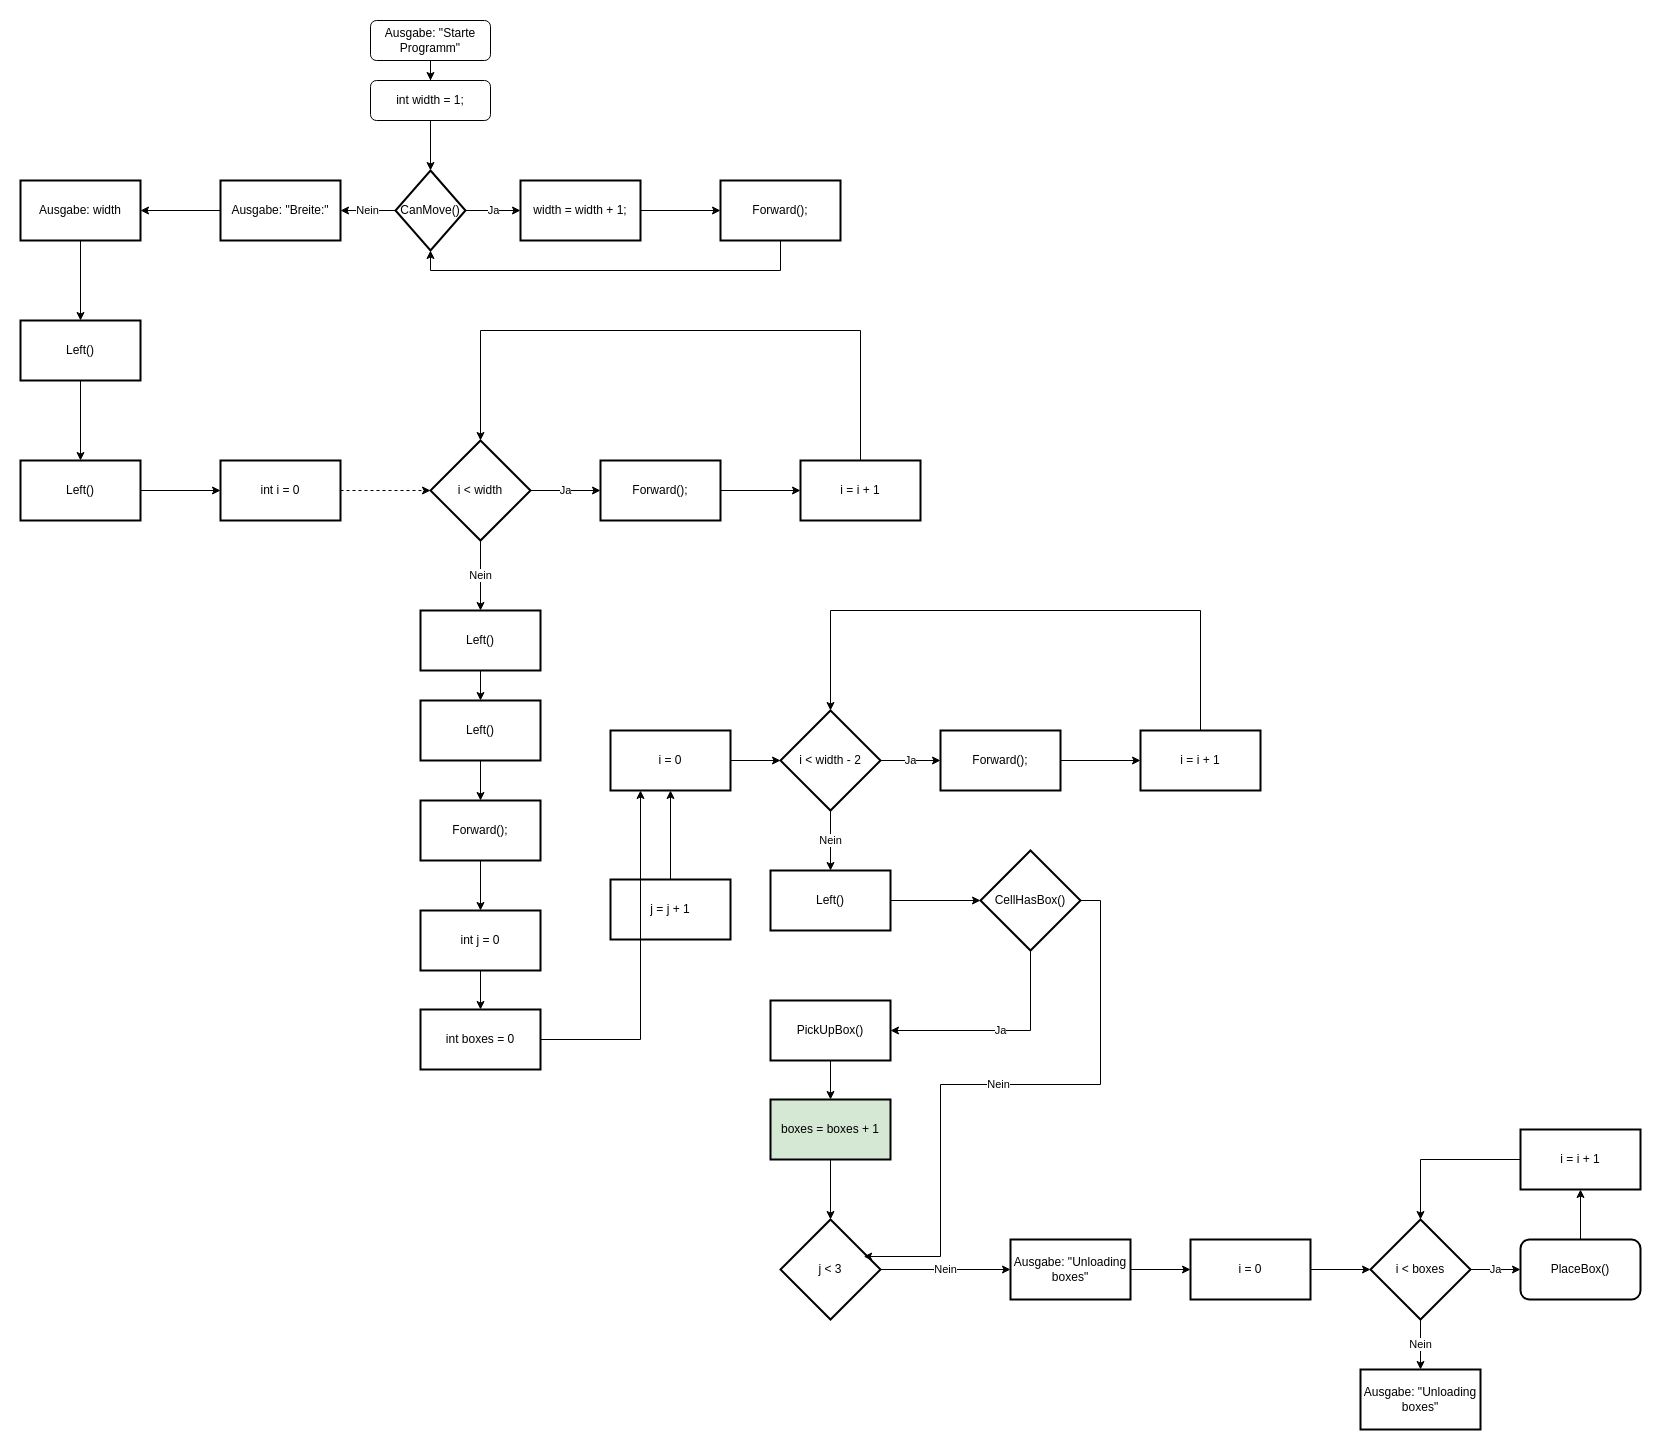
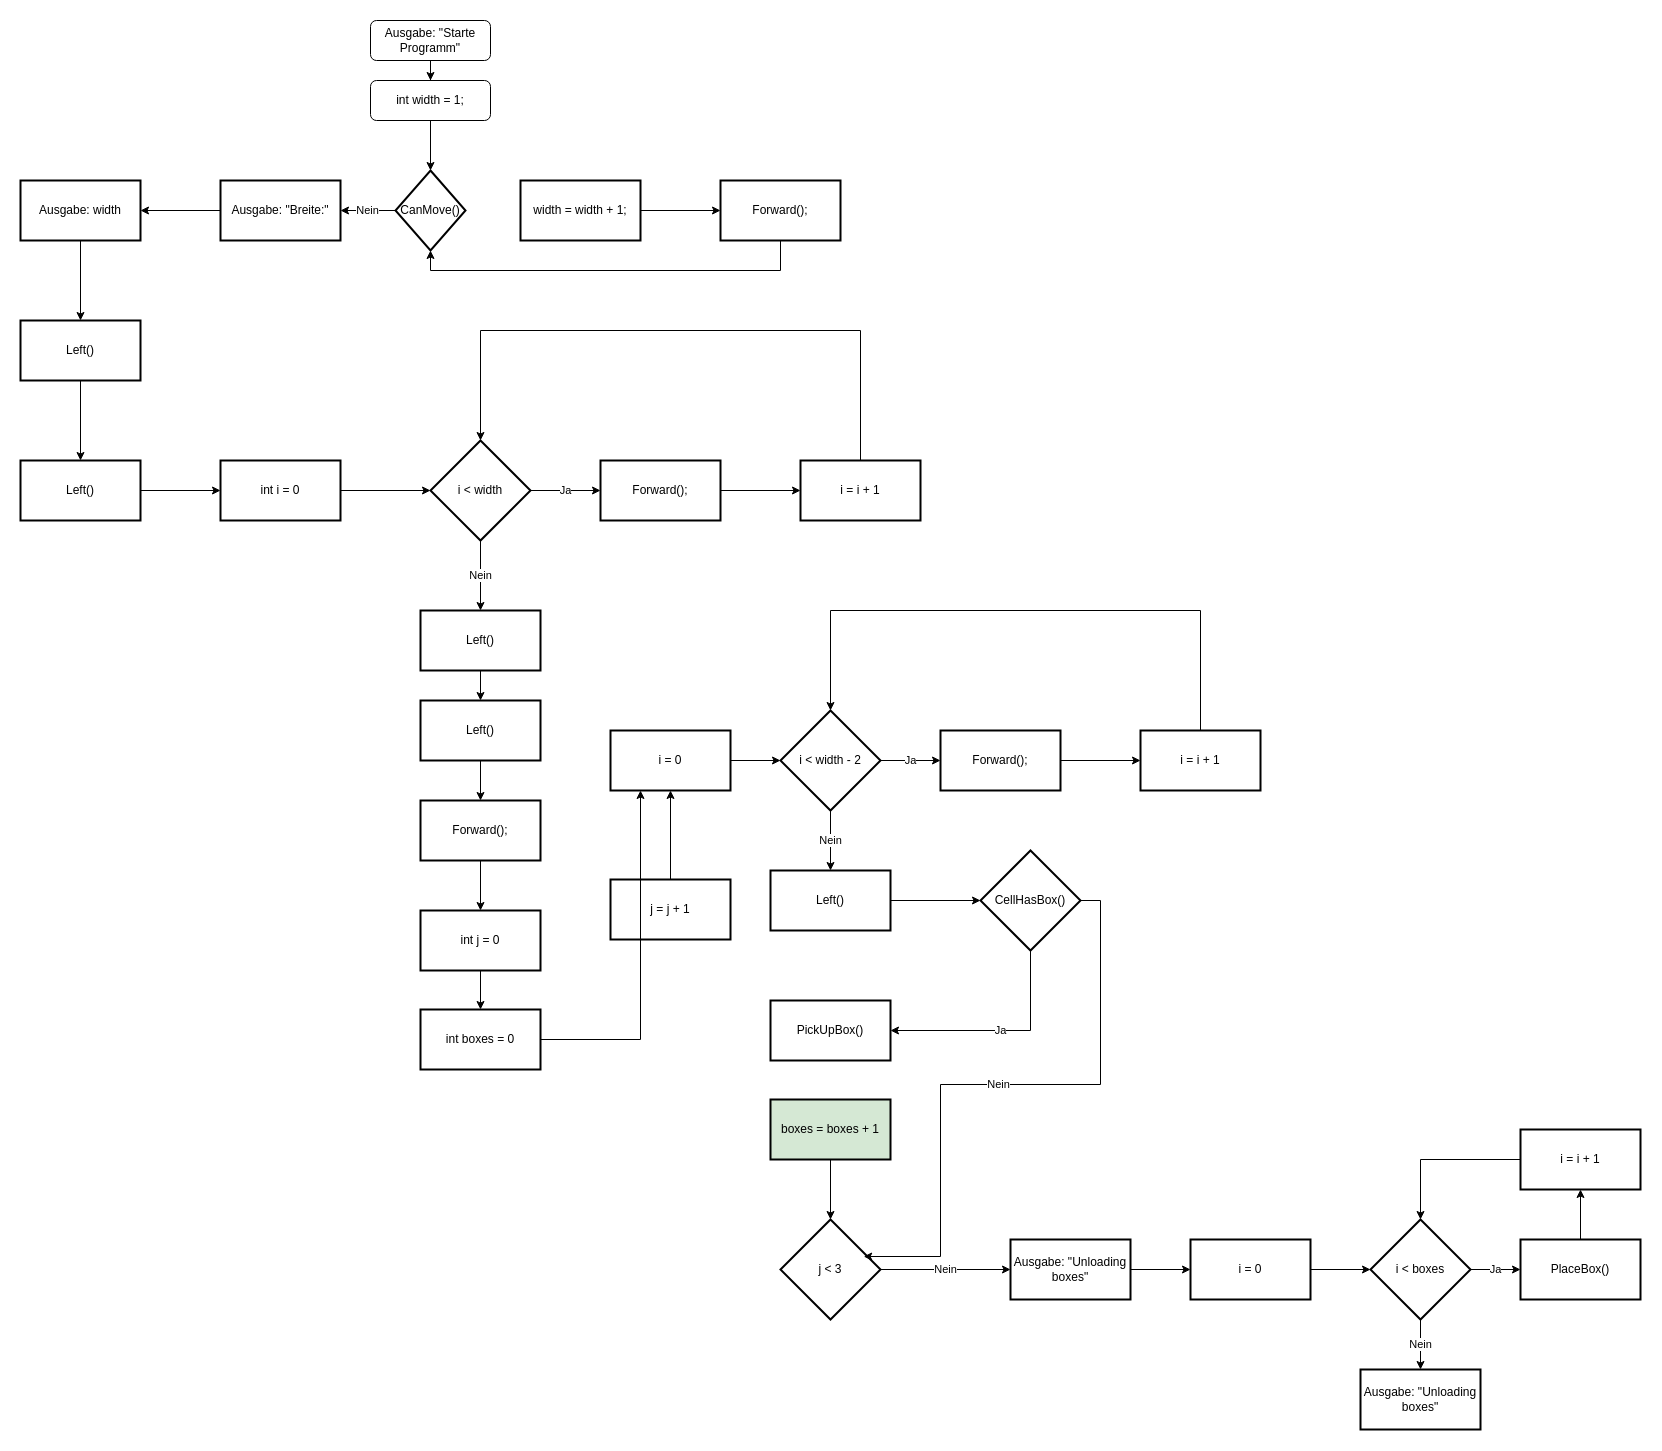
  <mxCell id="0" />
  <mxCell id="1" parent="0" />
  <mxCell id="2" value="" style="edgeStyle=orthogonalEdgeStyle;rounded=0;orthogonalLoop=1;jettySize=auto;html=1;" parent="1" source="3" target="8" edge="1"><mxGeometry relative="1" as="geometry" /></mxCell>
  <mxCell id="3" value="Ausgabe: &quot;Starte Programm&quot;" style="rounded=1;whiteSpace=wrap;html=1;fontSize=12;glass=0;strokeWidth=1;shadow=0;" parent="1" vertex="1"><mxGeometry x="370" y="20" width="120" height="40" as="geometry" /></mxCell>
- <mxCell id="4" value="Ja" style="edgeStyle=orthogonalEdgeStyle;rounded=0;orthogonalLoop=1;jettySize=auto;html=1;exitX=1;exitY=0.5;exitDx=0;exitDy=0;entryX=0;entryY=0.5;entryDx=0;entryDy=0;" edge="1" parent="1" source="6" target="10"><mxGeometry relative="1" as="geometry" /></mxCell>
  <mxCell id="5" value="Nein" style="edgeStyle=orthogonalEdgeStyle;rounded=0;orthogonalLoop=1;jettySize=auto;html=1;exitX=0;exitY=0.5;exitDx=0;exitDy=0;" edge="1" parent="1" source="6" target="12"><mxGeometry relative="1" as="geometry" /></mxCell>
  <mxCell id="6" value="CanMove()" style="strokeWidth=2;html=1;shape=rhombus;whiteSpace=wrap;" parent="1" vertex="1"><mxGeometry x="395" y="170" width="70" height="80" as="geometry" /></mxCell>
  <mxCell id="7" value="" style="edgeStyle=orthogonalEdgeStyle;rounded=0;orthogonalLoop=1;jettySize=auto;html=1;" parent="1" source="8" target="6" edge="1"><mxGeometry relative="1" as="geometry" /></mxCell>
  <mxCell id="8" value="int width = 1;" style="rounded=1;whiteSpace=wrap;html=1;fontSize=12;glass=0;strokeWidth=1;shadow=0;" parent="1" vertex="1"><mxGeometry x="370" y="80" width="120" height="40" as="geometry" /></mxCell>
  <mxCell id="9" value="" style="edgeStyle=orthogonalEdgeStyle;rounded=0;orthogonalLoop=1;jettySize=auto;html=1;" edge="1" parent="1" source="10" target="16"><mxGeometry relative="1" as="geometry" /></mxCell>
  <mxCell id="10" value="width = width + 1;" style="whiteSpace=wrap;html=1;strokeWidth=2;" parent="1" vertex="1"><mxGeometry x="520" y="180" width="120" height="60" as="geometry" /></mxCell>
  <mxCell id="11" value="" style="edgeStyle=orthogonalEdgeStyle;rounded=0;orthogonalLoop=1;jettySize=auto;html=1;" parent="1" source="12" target="14" edge="1"><mxGeometry relative="1" as="geometry" /></mxCell>
  <mxCell id="12" value="Ausgabe: &quot;Breite:&quot;" style="whiteSpace=wrap;html=1;strokeWidth=2;" parent="1" vertex="1"><mxGeometry x="220" y="180" width="120" height="60" as="geometry" /></mxCell>
  <mxCell id="13" value="" style="edgeStyle=orthogonalEdgeStyle;rounded=0;orthogonalLoop=1;jettySize=auto;html=1;" edge="1" parent="1" source="14" target="18"><mxGeometry relative="1" as="geometry" /></mxCell>
  <mxCell id="14" value="Ausgabe: width" style="whiteSpace=wrap;html=1;strokeWidth=2;" parent="1" vertex="1"><mxGeometry x="20" y="180" width="120" height="60" as="geometry" /></mxCell>
  <mxCell id="15" style="edgeStyle=orthogonalEdgeStyle;rounded=0;orthogonalLoop=1;jettySize=auto;html=1;entryX=0.5;entryY=1;entryDx=0;entryDy=0;" edge="1" parent="1" source="16" target="6"><mxGeometry relative="1" as="geometry"><Array as="points"><mxPoint x="780" y="270" /><mxPoint x="430" y="270" /></Array></mxGeometry></mxCell>
  <mxCell id="16" value="Forward();" style="whiteSpace=wrap;html=1;strokeWidth=2;" vertex="1" parent="1"><mxGeometry x="720" y="180" width="120" height="60" as="geometry" /></mxCell>
  <mxCell id="17" value="" style="edgeStyle=orthogonalEdgeStyle;rounded=0;orthogonalLoop=1;jettySize=auto;html=1;" edge="1" parent="1" source="18" target="20"><mxGeometry relative="1" as="geometry" /></mxCell>
  <mxCell id="18" value="Left()" style="whiteSpace=wrap;html=1;strokeWidth=2;" vertex="1" parent="1"><mxGeometry x="20" y="320" width="120" height="60" as="geometry" /></mxCell>
  <mxCell id="19" value="" style="edgeStyle=orthogonalEdgeStyle;rounded=0;orthogonalLoop=1;jettySize=auto;html=1;" edge="1" parent="1" source="20" target="22"><mxGeometry relative="1" as="geometry" /></mxCell>
  <mxCell id="20" value="Left()" style="whiteSpace=wrap;html=1;strokeWidth=2;" vertex="1" parent="1"><mxGeometry x="20" y="460" width="120" height="60" as="geometry" /></mxCell>
- <mxCell id="21" style="edgeStyle=orthogonalEdgeStyle;rounded=0;orthogonalLoop=1;jettySize=auto;html=1;exitX=1;exitY=0.5;exitDx=0;exitDy=0;dashed=1;" edge="1" parent="1" source="22" target="25"><mxGeometry relative="1" as="geometry" /></mxCell>
+ <mxCell id="21" style="edgeStyle=orthogonalEdgeStyle;rounded=0;orthogonalLoop=1;jettySize=auto;html=1;exitX=1;exitY=0.5;exitDx=0;exitDy=0;" edge="1" parent="1" source="22" target="25"><mxGeometry relative="1" as="geometry" /></mxCell>
  <mxCell id="22" value="int i = 0" style="whiteSpace=wrap;html=1;strokeWidth=2;" vertex="1" parent="1"><mxGeometry x="220" y="460" width="120" height="60" as="geometry" /></mxCell>
  <mxCell id="23" value="Ja" style="edgeStyle=orthogonalEdgeStyle;rounded=0;orthogonalLoop=1;jettySize=auto;html=1;exitX=1;exitY=0.5;exitDx=0;exitDy=0;exitPerimeter=0;" edge="1" parent="1" source="25" target="27"><mxGeometry relative="1" as="geometry" /></mxCell>
  <mxCell id="24" value="Nein" style="edgeStyle=orthogonalEdgeStyle;rounded=0;orthogonalLoop=1;jettySize=auto;html=1;exitX=0.5;exitY=1;exitDx=0;exitDy=0;exitPerimeter=0;" edge="1" parent="1" source="25" target="31"><mxGeometry relative="1" as="geometry" /></mxCell>
  <mxCell id="25" value="i &amp;lt; width" style="strokeWidth=2;html=1;shape=mxgraph.flowchart.decision;whiteSpace=wrap;" vertex="1" parent="1"><mxGeometry x="430" y="440" width="100" height="100" as="geometry" /></mxCell>
  <mxCell id="26" value="" style="edgeStyle=orthogonalEdgeStyle;rounded=0;orthogonalLoop=1;jettySize=auto;html=1;" edge="1" parent="1" source="27" target="28"><mxGeometry relative="1" as="geometry" /></mxCell>
  <mxCell id="27" value="Forward();" style="whiteSpace=wrap;html=1;strokeWidth=2;" vertex="1" parent="1"><mxGeometry x="600" y="460" width="120" height="60" as="geometry" /></mxCell>
  <mxCell id="28" value="i = i + 1" style="whiteSpace=wrap;html=1;strokeWidth=2;" vertex="1" parent="1"><mxGeometry x="800" y="460" width="120" height="60" as="geometry" /></mxCell>
  <mxCell id="29" style="edgeStyle=orthogonalEdgeStyle;rounded=0;orthogonalLoop=1;jettySize=auto;html=1;exitX=0.5;exitY=0;exitDx=0;exitDy=0;entryX=0.5;entryY=0;entryDx=0;entryDy=0;entryPerimeter=0;" edge="1" parent="1" source="28" target="25"><mxGeometry relative="1" as="geometry"><Array as="points"><mxPoint x="860" y="330" /><mxPoint x="480" y="330" /></Array></mxGeometry></mxCell>
  <mxCell id="30" value="" style="edgeStyle=orthogonalEdgeStyle;rounded=0;orthogonalLoop=1;jettySize=auto;html=1;" edge="1" parent="1" source="31" target="33"><mxGeometry relative="1" as="geometry" /></mxCell>
  <mxCell id="31" value="Left()" style="whiteSpace=wrap;html=1;strokeWidth=2;" vertex="1" parent="1"><mxGeometry x="420" y="610" width="120" height="60" as="geometry" /></mxCell>
  <mxCell id="32" style="edgeStyle=orthogonalEdgeStyle;rounded=0;orthogonalLoop=1;jettySize=auto;html=1;exitX=0.5;exitY=1;exitDx=0;exitDy=0;" edge="1" parent="1" source="33" target="42"><mxGeometry relative="1" as="geometry" /></mxCell>
  <mxCell id="33" value="Left()" style="whiteSpace=wrap;html=1;strokeWidth=2;" vertex="1" parent="1"><mxGeometry x="420" y="700" width="120" height="60" as="geometry" /></mxCell>
  <mxCell id="34" style="edgeStyle=orthogonalEdgeStyle;rounded=0;orthogonalLoop=1;jettySize=auto;html=1;exitX=0.5;exitY=1;exitDx=0;exitDy=0;" edge="1" parent="1" source="35" target="60"><mxGeometry relative="1" as="geometry" /></mxCell>
  <mxCell id="35" value="int j = 0" style="whiteSpace=wrap;html=1;strokeWidth=2;" vertex="1" parent="1"><mxGeometry x="420" y="910" width="120" height="60" as="geometry" /></mxCell>
  <mxCell id="36" style="edgeStyle=orthogonalEdgeStyle;rounded=0;orthogonalLoop=1;jettySize=auto;html=1;exitX=1;exitY=0.5;exitDx=0;exitDy=0;" edge="1" parent="1" source="37" target="40"><mxGeometry relative="1" as="geometry" /></mxCell>
  <mxCell id="37" value="i = 0" style="whiteSpace=wrap;html=1;strokeWidth=2;" vertex="1" parent="1"><mxGeometry x="610" y="730" width="120" height="60" as="geometry" /></mxCell>
  <mxCell id="38" value="Ja" style="edgeStyle=orthogonalEdgeStyle;rounded=0;orthogonalLoop=1;jettySize=auto;html=1;exitX=1;exitY=0.5;exitDx=0;exitDy=0;exitPerimeter=0;" edge="1" parent="1" source="40" target="44"><mxGeometry relative="1" as="geometry" /></mxCell>
  <mxCell id="39" value="Nein" style="edgeStyle=orthogonalEdgeStyle;rounded=0;orthogonalLoop=1;jettySize=auto;html=1;exitX=0.5;exitY=1;exitDx=0;exitDy=0;exitPerimeter=0;" edge="1" parent="1" source="40" target="48"><mxGeometry relative="1" as="geometry" /></mxCell>
  <mxCell id="40" value="i &amp;lt; width - 2" style="strokeWidth=2;html=1;shape=mxgraph.flowchart.decision;whiteSpace=wrap;" vertex="1" parent="1"><mxGeometry x="780" y="710" width="100" height="100" as="geometry" /></mxCell>
  <mxCell id="41" style="edgeStyle=orthogonalEdgeStyle;rounded=0;orthogonalLoop=1;jettySize=auto;html=1;exitX=0.5;exitY=1;exitDx=0;exitDy=0;" edge="1" parent="1" source="42" target="35"><mxGeometry relative="1" as="geometry" /></mxCell>
  <mxCell id="42" value="Forward();" style="whiteSpace=wrap;html=1;strokeWidth=2;" vertex="1" parent="1"><mxGeometry x="420" y="800" width="120" height="60" as="geometry" /></mxCell>
  <mxCell id="43" style="edgeStyle=orthogonalEdgeStyle;rounded=0;orthogonalLoop=1;jettySize=auto;html=1;exitX=1;exitY=0.5;exitDx=0;exitDy=0;" edge="1" parent="1" source="44" target="45"><mxGeometry relative="1" as="geometry" /></mxCell>
  <mxCell id="44" value="Forward();" style="whiteSpace=wrap;html=1;strokeWidth=2;" vertex="1" parent="1"><mxGeometry x="940" y="730" width="120" height="60" as="geometry" /></mxCell>
  <mxCell id="45" value="i = i + 1" style="whiteSpace=wrap;html=1;strokeWidth=2;" vertex="1" parent="1"><mxGeometry x="1140" y="730" width="120" height="60" as="geometry" /></mxCell>
  <mxCell id="46" style="edgeStyle=orthogonalEdgeStyle;rounded=0;orthogonalLoop=1;jettySize=auto;html=1;exitX=0.5;exitY=0;exitDx=0;exitDy=0;entryX=0.5;entryY=0;entryDx=0;entryDy=0;entryPerimeter=0;" edge="1" parent="1" source="45" target="40"><mxGeometry relative="1" as="geometry"><Array as="points"><mxPoint x="1200" y="610" /><mxPoint x="830" y="610" /></Array></mxGeometry></mxCell>
  <mxCell id="47" style="edgeStyle=orthogonalEdgeStyle;rounded=0;orthogonalLoop=1;jettySize=auto;html=1;exitX=1;exitY=0.5;exitDx=0;exitDy=0;" edge="1" parent="1" source="48" target="72"><mxGeometry relative="1" as="geometry" /></mxCell>
  <mxCell id="48" value="Left()" style="whiteSpace=wrap;html=1;strokeWidth=2;" vertex="1" parent="1"><mxGeometry x="770" y="870" width="120" height="60" as="geometry" /></mxCell>
  <mxCell id="49" value="Nein" style="edgeStyle=orthogonalEdgeStyle;rounded=0;orthogonalLoop=1;jettySize=auto;html=1;exitX=1;exitY=0.5;exitDx=0;exitDy=0;exitPerimeter=0;" edge="1" parent="1" source="50" target="52"><mxGeometry relative="1" as="geometry" /></mxCell>
  <mxCell id="50" value="j &amp;lt; 3" style="strokeWidth=2;html=1;shape=mxgraph.flowchart.decision;whiteSpace=wrap;" vertex="1" parent="1"><mxGeometry x="780" y="1219" width="100" height="100" as="geometry" /></mxCell>
  <mxCell id="51" value="" style="edgeStyle=orthogonalEdgeStyle;rounded=0;orthogonalLoop=1;jettySize=auto;html=1;" edge="1" parent="1" source="52" target="62"><mxGeometry relative="1" as="geometry" /></mxCell>
  <mxCell id="52" value="Ausgabe: &quot;Unloading boxes&quot;" style="whiteSpace=wrap;html=1;strokeWidth=2;" vertex="1" parent="1"><mxGeometry x="1010" y="1239" width="120" height="60" as="geometry" /></mxCell>
  <mxCell id="53" style="edgeStyle=orthogonalEdgeStyle;rounded=0;orthogonalLoop=1;jettySize=auto;html=1;exitX=0.5;exitY=0;exitDx=0;exitDy=0;" edge="1" parent="1" source="54" target="37"><mxGeometry relative="1" as="geometry" /></mxCell>
  <mxCell id="54" value="j = j + 1" style="whiteSpace=wrap;html=1;strokeWidth=2;" vertex="1" parent="1"><mxGeometry x="610" y="879" width="120" height="60" as="geometry" /></mxCell>
- <mxCell id="55" value="" style="edgeStyle=orthogonalEdgeStyle;rounded=0;orthogonalLoop=1;jettySize=auto;html=1;" edge="1" parent="1" source="56" target="58"><mxGeometry relative="1" as="geometry" /></mxCell>
  <mxCell id="56" value="PickUpBox()" style="whiteSpace=wrap;html=1;strokeWidth=2;" vertex="1" parent="1"><mxGeometry x="770" y="1000" width="120" height="60" as="geometry" /></mxCell>
  <mxCell id="57" value="" style="edgeStyle=orthogonalEdgeStyle;rounded=0;orthogonalLoop=1;jettySize=auto;html=1;" edge="1" parent="1" source="58" target="50"><mxGeometry relative="1" as="geometry" /></mxCell>
  <mxCell id="58" value="boxes = boxes + 1" style="whiteSpace=wrap;html=1;strokeWidth=2;fillColor=#d5e8d4;" vertex="1" parent="1"><mxGeometry x="770" y="1099" width="120" height="60" as="geometry" /></mxCell>
  <mxCell id="59" style="edgeStyle=orthogonalEdgeStyle;rounded=0;orthogonalLoop=1;jettySize=auto;html=1;exitX=1;exitY=0.5;exitDx=0;exitDy=0;entryX=0.25;entryY=1;entryDx=0;entryDy=0;" edge="1" parent="1" source="60" target="37"><mxGeometry relative="1" as="geometry" /></mxCell>
  <mxCell id="60" value="int boxes = 0" style="whiteSpace=wrap;html=1;strokeWidth=2;" vertex="1" parent="1"><mxGeometry x="420" y="1009" width="120" height="60" as="geometry" /></mxCell>
  <mxCell id="61" value="" style="edgeStyle=orthogonalEdgeStyle;rounded=0;orthogonalLoop=1;jettySize=auto;html=1;" edge="1" parent="1" source="62" target="65"><mxGeometry relative="1" as="geometry" /></mxCell>
  <mxCell id="62" value="i = 0" style="whiteSpace=wrap;html=1;strokeWidth=2;" vertex="1" parent="1"><mxGeometry x="1190" y="1239" width="120" height="60" as="geometry" /></mxCell>
  <mxCell id="63" value="Ja" style="edgeStyle=orthogonalEdgeStyle;rounded=0;orthogonalLoop=1;jettySize=auto;html=1;exitX=1;exitY=0.5;exitDx=0;exitDy=0;exitPerimeter=0;" edge="1" parent="1" source="65" target="67"><mxGeometry relative="1" as="geometry" /></mxCell>
  <mxCell id="64" value="Nein" style="edgeStyle=orthogonalEdgeStyle;rounded=0;orthogonalLoop=1;jettySize=auto;html=1;exitX=0.5;exitY=1;exitDx=0;exitDy=0;exitPerimeter=0;" edge="1" parent="1" source="65" target="70"><mxGeometry relative="1" as="geometry" /></mxCell>
  <mxCell id="65" value="i &amp;lt; boxes" style="strokeWidth=2;html=1;shape=mxgraph.flowchart.decision;whiteSpace=wrap;" vertex="1" parent="1"><mxGeometry x="1370" y="1219" width="100" height="100" as="geometry" /></mxCell>
  <mxCell id="66" style="edgeStyle=orthogonalEdgeStyle;rounded=0;orthogonalLoop=1;jettySize=auto;html=1;exitX=0.5;exitY=0;exitDx=0;exitDy=0;" edge="1" parent="1" source="67" target="69"><mxGeometry relative="1" as="geometry" /></mxCell>
- <mxCell id="67" value="PlaceBox()" style="whiteSpace=wrap;html=1;strokeWidth=2;rounded=1;" vertex="1" parent="1"><mxGeometry x="1520" y="1239" width="120" height="60" as="geometry" /></mxCell>
+ <mxCell id="67" value="PlaceBox()" style="whiteSpace=wrap;html=1;strokeWidth=2;" vertex="1" parent="1"><mxGeometry x="1520" y="1239" width="120" height="60" as="geometry" /></mxCell>
  <mxCell id="68" style="edgeStyle=orthogonalEdgeStyle;rounded=0;orthogonalLoop=1;jettySize=auto;html=1;exitX=0;exitY=0.5;exitDx=0;exitDy=0;" edge="1" parent="1" source="69" target="65"><mxGeometry relative="1" as="geometry" /></mxCell>
  <mxCell id="69" value="i = i + 1" style="whiteSpace=wrap;html=1;strokeWidth=2;" vertex="1" parent="1"><mxGeometry x="1520" y="1129" width="120" height="60" as="geometry" /></mxCell>
  <mxCell id="70" value="Ausgabe: &quot;Unloading boxes&quot;" style="whiteSpace=wrap;html=1;strokeWidth=2;" vertex="1" parent="1"><mxGeometry x="1360" y="1369" width="120" height="60" as="geometry" /></mxCell>
  <mxCell id="71" value="Ja" style="edgeStyle=orthogonalEdgeStyle;rounded=0;orthogonalLoop=1;jettySize=auto;html=1;exitX=0.5;exitY=1;exitDx=0;exitDy=0;exitPerimeter=0;entryX=1;entryY=0.5;entryDx=0;entryDy=0;" edge="1" parent="1" source="72" target="56"><mxGeometry relative="1" as="geometry" /></mxCell>
  <mxCell id="72" value="CellHasBox()" style="strokeWidth=2;html=1;shape=mxgraph.flowchart.decision;whiteSpace=wrap;" vertex="1" parent="1"><mxGeometry x="980" y="850" width="100" height="100" as="geometry" /></mxCell>
  <mxCell id="73" value="Nein" style="edgeStyle=orthogonalEdgeStyle;rounded=0;orthogonalLoop=1;jettySize=auto;html=1;exitX=1;exitY=0.5;exitDx=0;exitDy=0;exitPerimeter=0;entryX=0.832;entryY=0.37;entryDx=0;entryDy=0;entryPerimeter=0;" edge="1" parent="1" source="72" target="50"><mxGeometry relative="1" as="geometry"><Array as="points"><mxPoint x="1100" y="900" /><mxPoint x="1100" y="1084" /><mxPoint x="940" y="1084" /><mxPoint x="940" y="1256" /></Array></mxGeometry></mxCell>
